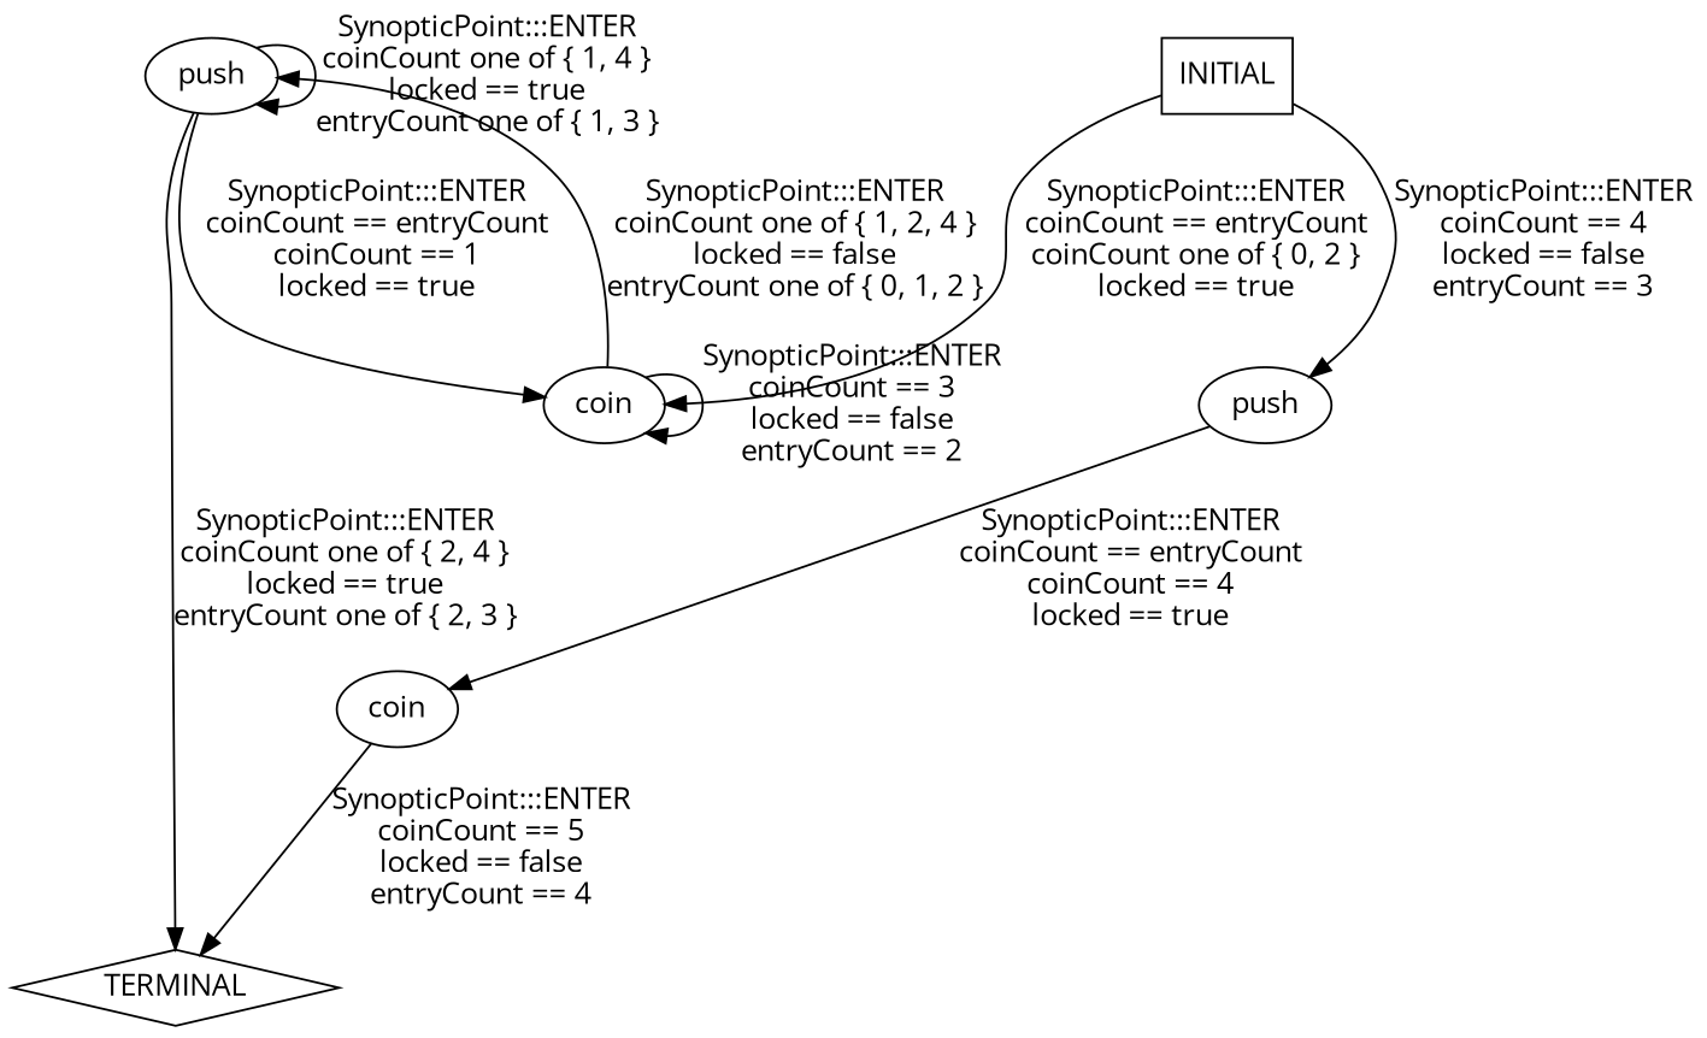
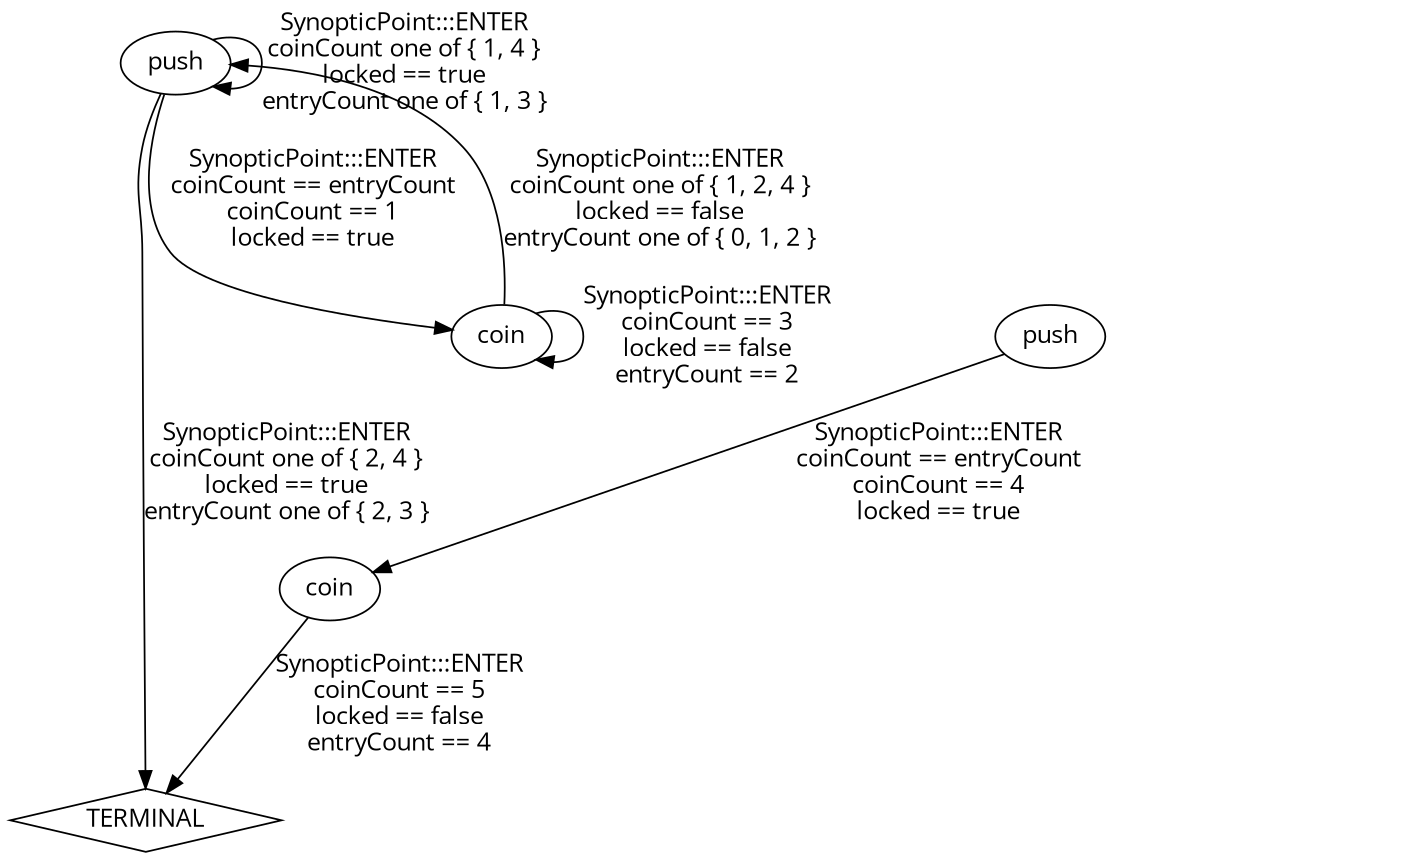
  digraph {
    fontname="Open Sans"
    node [fontname="Open Sans"]
    edge [fontname="Open Sans"]
    n1 [label=coin]
    n2 [label=TERMINAL shape=diamond]
    n3 [label=coin]
    n4 [label=push]
    n5 [label=push]
-   n6 [label=INITIAL shape=box]
    n1 -> n2 [label="SynopticPoint:::ENTER\ncoinCount == 5\nlocked == false\nentryCount == 4\n"]
    n3 -> n3 [label="SynopticPoint:::ENTER\ncoinCount == 3\nlocked == false\nentryCount == 2\n"]
    n3 -> n4 [label="SynopticPoint:::ENTER\ncoinCount one of { 1, 2, 4 }\nlocked == false\nentryCount one of { 0, 1, 2 }\n"]
    n4 -> n2 [label="SynopticPoint:::ENTER\ncoinCount one of { 2, 4 }\nlocked == true\nentryCount one of { 2, 3 }\n"]
    n4 -> n3 [label="SynopticPoint:::ENTER\ncoinCount == entryCount\ncoinCount == 1\nlocked == true\n"]
    n4 -> n4 [label="SynopticPoint:::ENTER\ncoinCount one of { 1, 4 }\nlocked == true\nentryCount one of { 1, 3 }\n"]
    n5 -> n1 [label="SynopticPoint:::ENTER\ncoinCount == entryCount\ncoinCount == 4\nlocked == true\n"]
-   n6 -> n3 [label="SynopticPoint:::ENTER\ncoinCount == entryCount\ncoinCount one of { 0, 2 }\nlocked == true\n"]
-   n6 -> n5 [label="SynopticPoint:::ENTER\ncoinCount == 4\nlocked == false\nentryCount == 3\n"]
  }
